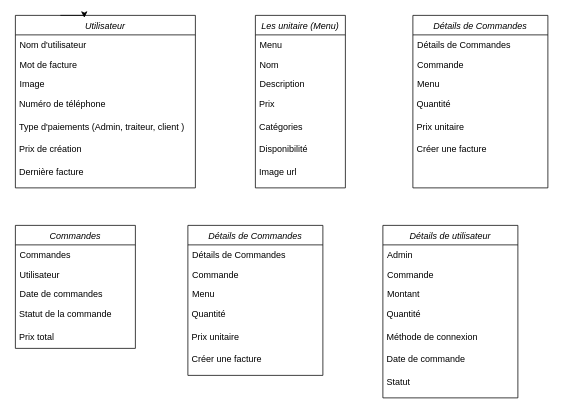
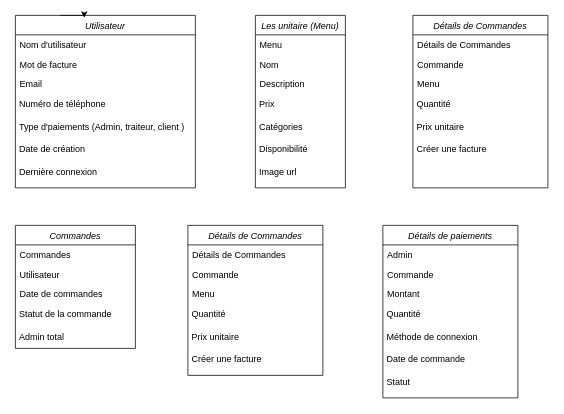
  <mxCell id="0" />
  <mxCell id="1" parent="0" />
  <mxCell id="2" value="Utilisateur" style="swimlane;fontStyle=2;align=center;verticalAlign=top;childLayout=stackLayout;horizontal=1;startSize=26;horizontalStack=0;resizeParent=1;resizeLast=0;collapsible=1;marginBottom=0;rounded=0;shadow=0;strokeWidth=1;" parent="1" vertex="1"><mxGeometry x="20" y="20" width="240" height="230" as="geometry"><mxRectangle x="230" y="140" width="160" height="26" as="alternateBounds" /></mxGeometry></mxCell>
  <mxCell id="3" value="Nom d'utilisateur" style="text;align=left;verticalAlign=top;spacingLeft=4;spacingRight=4;overflow=hidden;rotatable=0;points=[[0,0.5],[1,0.5]];portConstraint=eastwest;" parent="2" vertex="1"><mxGeometry y="26" width="240" height="26" as="geometry" /></mxCell>
  <mxCell id="4" value="Mot de facture&#10;" style="text;align=left;verticalAlign=top;spacingLeft=4;spacingRight=4;overflow=hidden;rotatable=0;points=[[0,0.5],[1,0.5]];portConstraint=eastwest;rounded=0;shadow=0;html=0;" parent="2" vertex="1"><mxGeometry y="52" width="240" height="26" as="geometry" /></mxCell>
- <mxCell id="5" value="Image &#10;" style="text;align=left;verticalAlign=top;spacingLeft=4;spacingRight=4;overflow=hidden;rotatable=0;points=[[0,0.5],[1,0.5]];portConstraint=eastwest;rounded=0;shadow=0;html=0;" parent="2" vertex="1"><mxGeometry y="78" width="240" height="26" as="geometry" /></mxCell>
+ <mxCell id="5" value="Email &#10;" style="text;align=left;verticalAlign=top;spacingLeft=4;spacingRight=4;overflow=hidden;rotatable=0;points=[[0,0.5],[1,0.5]];portConstraint=eastwest;rounded=0;shadow=0;html=0;" parent="2" vertex="1"><mxGeometry y="78" width="240" height="26" as="geometry" /></mxCell>
  <mxCell id="6" value="&amp;nbsp;Numéro de téléphone" style="text;html=1;align=left;verticalAlign=middle;resizable=0;points=[];autosize=1;strokeColor=none;fillColor=none;" vertex="1" parent="2"><mxGeometry y="104" width="240" height="30" as="geometry" /></mxCell>
  <mxCell id="7" value="&amp;nbsp;Type d'paiements (Admin, traiteur, client )" style="text;html=1;align=left;verticalAlign=middle;resizable=0;points=[];autosize=1;strokeColor=none;fillColor=none;" vertex="1" parent="2"><mxGeometry y="134" width="240" height="30" as="geometry" /></mxCell>
- <mxCell id="8" value="&amp;nbsp;Prix de création" style="text;html=1;align=left;verticalAlign=middle;resizable=0;points=[];autosize=1;strokeColor=none;fillColor=none;" vertex="1" parent="2"><mxGeometry y="164" width="240" height="30" as="geometry" /></mxCell>
- <mxCell id="9" value="&amp;nbsp;Dernière facture" style="text;html=1;align=left;verticalAlign=middle;resizable=0;points=[];autosize=1;strokeColor=none;fillColor=none;" vertex="1" parent="2"><mxGeometry y="194" width="240" height="30" as="geometry" /></mxCell>
+ <mxCell id="8" value="&amp;nbsp;Date de création" style="text;html=1;align=left;verticalAlign=middle;resizable=0;points=[];autosize=1;strokeColor=none;fillColor=none;" vertex="1" parent="2"><mxGeometry y="164" width="240" height="30" as="geometry" /></mxCell>
+ <mxCell id="9" value="&amp;nbsp;Dernière connexion" style="text;html=1;align=left;verticalAlign=middle;resizable=0;points=[];autosize=1;strokeColor=none;fillColor=none;" vertex="1" parent="2"><mxGeometry y="194" width="240" height="30" as="geometry" /></mxCell>
  <mxCell id="10" style="edgeStyle=orthogonalEdgeStyle;rounded=0;orthogonalLoop=1;jettySize=auto;html=1;exitX=0.25;exitY=0;exitDx=0;exitDy=0;entryX=0.383;entryY=0.014;entryDx=0;entryDy=0;entryPerimeter=0;" edge="1" parent="1" source="2" target="2"><mxGeometry relative="1" as="geometry" /></mxCell>
  <mxCell id="11" value="Les unitaire (Menu)" style="swimlane;fontStyle=2;align=center;verticalAlign=top;childLayout=stackLayout;horizontal=1;startSize=26;horizontalStack=0;resizeParent=1;resizeLast=0;collapsible=1;marginBottom=0;rounded=0;shadow=0;strokeWidth=1;" vertex="1" parent="1"><mxGeometry x="340" y="20" width="120" height="230" as="geometry"><mxRectangle x="230" y="140" width="160" height="26" as="alternateBounds" /></mxGeometry></mxCell>
  <mxCell id="12" value="Menu" style="text;align=left;verticalAlign=top;spacingLeft=4;spacingRight=4;overflow=hidden;rotatable=0;points=[[0,0.5],[1,0.5]];portConstraint=eastwest;" vertex="1" parent="11"><mxGeometry y="26" width="120" height="26" as="geometry" /></mxCell>
  <mxCell id="13" value="Nom" style="text;align=left;verticalAlign=top;spacingLeft=4;spacingRight=4;overflow=hidden;rotatable=0;points=[[0,0.5],[1,0.5]];portConstraint=eastwest;rounded=0;shadow=0;html=0;" vertex="1" parent="11"><mxGeometry y="52" width="120" height="26" as="geometry" /></mxCell>
  <mxCell id="14" value="Description" style="text;align=left;verticalAlign=top;spacingLeft=4;spacingRight=4;overflow=hidden;rotatable=0;points=[[0,0.5],[1,0.5]];portConstraint=eastwest;rounded=0;shadow=0;html=0;" vertex="1" parent="11"><mxGeometry y="78" width="120" height="26" as="geometry" /></mxCell>
  <mxCell id="15" value="&amp;nbsp;Prix" style="text;html=1;align=left;verticalAlign=middle;resizable=0;points=[];autosize=1;strokeColor=none;fillColor=none;" vertex="1" parent="11"><mxGeometry y="104" width="120" height="30" as="geometry" /></mxCell>
  <mxCell id="16" value="&amp;nbsp;Catégories" style="text;html=1;align=left;verticalAlign=middle;resizable=0;points=[];autosize=1;strokeColor=none;fillColor=none;" vertex="1" parent="11"><mxGeometry y="134" width="120" height="30" as="geometry" /></mxCell>
  <mxCell id="17" value="&amp;nbsp;Disponibilité" style="text;html=1;align=left;verticalAlign=middle;resizable=0;points=[];autosize=1;strokeColor=none;fillColor=none;" vertex="1" parent="11"><mxGeometry y="164" width="120" height="30" as="geometry" /></mxCell>
  <mxCell id="18" value="&amp;nbsp;Image url" style="text;html=1;align=left;verticalAlign=middle;resizable=0;points=[];autosize=1;strokeColor=none;fillColor=none;" vertex="1" parent="11"><mxGeometry y="194" width="120" height="30" as="geometry" /></mxCell>
  <mxCell id="19" value="Commandes" style="swimlane;fontStyle=2;align=center;verticalAlign=top;childLayout=stackLayout;horizontal=1;startSize=26;horizontalStack=0;resizeParent=1;resizeLast=0;collapsible=1;marginBottom=0;rounded=0;shadow=0;strokeWidth=1;" vertex="1" parent="1"><mxGeometry x="20" y="300" width="160" height="164" as="geometry"><mxRectangle x="230" y="140" width="160" height="26" as="alternateBounds" /></mxGeometry></mxCell>
  <mxCell id="20" value="Commandes" style="text;align=left;verticalAlign=top;spacingLeft=4;spacingRight=4;overflow=hidden;rotatable=0;points=[[0,0.5],[1,0.5]];portConstraint=eastwest;" vertex="1" parent="19"><mxGeometry y="26" width="160" height="26" as="geometry" /></mxCell>
  <mxCell id="21" value="Utilisateur" style="text;align=left;verticalAlign=top;spacingLeft=4;spacingRight=4;overflow=hidden;rotatable=0;points=[[0,0.5],[1,0.5]];portConstraint=eastwest;rounded=0;shadow=0;html=0;" vertex="1" parent="19"><mxGeometry y="52" width="160" height="26" as="geometry" /></mxCell>
  <mxCell id="22" value="Date de commandes" style="text;align=left;verticalAlign=top;spacingLeft=4;spacingRight=4;overflow=hidden;rotatable=0;points=[[0,0.5],[1,0.5]];portConstraint=eastwest;rounded=0;shadow=0;html=0;" vertex="1" parent="19"><mxGeometry y="78" width="160" height="26" as="geometry" /></mxCell>
  <mxCell id="23" value="&amp;nbsp;Statut de la commande" style="text;html=1;align=left;verticalAlign=middle;resizable=0;points=[];autosize=1;strokeColor=none;fillColor=none;" vertex="1" parent="19"><mxGeometry y="104" width="160" height="30" as="geometry" /></mxCell>
- <mxCell id="24" value="&amp;nbsp;Prix total" style="text;html=1;align=left;verticalAlign=middle;resizable=0;points=[];autosize=1;strokeColor=none;fillColor=none;" vertex="1" parent="19"><mxGeometry y="134" width="160" height="30" as="geometry" /></mxCell>
+ <mxCell id="24" value="&amp;nbsp;Admin total" style="text;html=1;align=left;verticalAlign=middle;resizable=0;points=[];autosize=1;strokeColor=none;fillColor=none;" vertex="1" parent="19"><mxGeometry y="134" width="160" height="30" as="geometry" /></mxCell>
  <mxCell id="25" value="Détails de Commandes" style="swimlane;fontStyle=2;align=center;verticalAlign=top;childLayout=stackLayout;horizontal=1;startSize=26;horizontalStack=0;resizeParent=1;resizeLast=0;collapsible=1;marginBottom=0;rounded=0;shadow=0;strokeWidth=1;" vertex="1" parent="1"><mxGeometry x="250" y="300" width="180" height="200" as="geometry"><mxRectangle x="230" y="140" width="160" height="26" as="alternateBounds" /></mxGeometry></mxCell>
  <mxCell id="26" value="Détails de Commandes" style="text;align=left;verticalAlign=top;spacingLeft=4;spacingRight=4;overflow=hidden;rotatable=0;points=[[0,0.5],[1,0.5]];portConstraint=eastwest;" vertex="1" parent="25"><mxGeometry y="26" width="180" height="26" as="geometry" /></mxCell>
  <mxCell id="27" value="Commande" style="text;align=left;verticalAlign=top;spacingLeft=4;spacingRight=4;overflow=hidden;rotatable=0;points=[[0,0.5],[1,0.5]];portConstraint=eastwest;rounded=0;shadow=0;html=0;" vertex="1" parent="25"><mxGeometry y="52" width="180" height="26" as="geometry" /></mxCell>
  <mxCell id="28" value="Menu" style="text;align=left;verticalAlign=top;spacingLeft=4;spacingRight=4;overflow=hidden;rotatable=0;points=[[0,0.5],[1,0.5]];portConstraint=eastwest;rounded=0;shadow=0;html=0;" vertex="1" parent="25"><mxGeometry y="78" width="180" height="26" as="geometry" /></mxCell>
  <mxCell id="29" value="&amp;nbsp;Quantité" style="text;html=1;align=left;verticalAlign=middle;resizable=0;points=[];autosize=1;strokeColor=none;fillColor=none;" vertex="1" parent="25"><mxGeometry y="104" width="180" height="30" as="geometry" /></mxCell>
  <mxCell id="30" value="&amp;nbsp;Prix unitaire" style="text;html=1;align=left;verticalAlign=middle;resizable=0;points=[];autosize=1;strokeColor=none;fillColor=none;" vertex="1" parent="25"><mxGeometry y="134" width="180" height="30" as="geometry" /></mxCell>
  <mxCell id="31" value="&amp;nbsp;Créer une facture" style="text;html=1;align=left;verticalAlign=middle;resizable=0;points=[];autosize=1;strokeColor=none;fillColor=none;" vertex="1" parent="25"><mxGeometry y="164" width="180" height="30" as="geometry" /></mxCell>
  <mxCell id="32" value="Détails de Commandes" style="swimlane;fontStyle=2;align=center;verticalAlign=top;childLayout=stackLayout;horizontal=1;startSize=26;horizontalStack=0;resizeParent=1;resizeLast=0;collapsible=1;marginBottom=0;rounded=0;shadow=0;strokeWidth=1;" vertex="1" parent="1"><mxGeometry x="550" y="20" width="180" height="230" as="geometry"><mxRectangle x="230" y="140" width="160" height="26" as="alternateBounds" /></mxGeometry></mxCell>
  <mxCell id="33" value="Détails de Commandes" style="text;align=left;verticalAlign=top;spacingLeft=4;spacingRight=4;overflow=hidden;rotatable=0;points=[[0,0.5],[1,0.5]];portConstraint=eastwest;" vertex="1" parent="32"><mxGeometry y="26" width="180" height="26" as="geometry" /></mxCell>
  <mxCell id="34" value="Commande" style="text;align=left;verticalAlign=top;spacingLeft=4;spacingRight=4;overflow=hidden;rotatable=0;points=[[0,0.5],[1,0.5]];portConstraint=eastwest;rounded=0;shadow=0;html=0;" vertex="1" parent="32"><mxGeometry y="52" width="180" height="26" as="geometry" /></mxCell>
  <mxCell id="35" value="Menu" style="text;align=left;verticalAlign=top;spacingLeft=4;spacingRight=4;overflow=hidden;rotatable=0;points=[[0,0.5],[1,0.5]];portConstraint=eastwest;rounded=0;shadow=0;html=0;" vertex="1" parent="32"><mxGeometry y="78" width="180" height="26" as="geometry" /></mxCell>
  <mxCell id="36" value="&amp;nbsp;Quantité" style="text;html=1;align=left;verticalAlign=middle;resizable=0;points=[];autosize=1;strokeColor=none;fillColor=none;" vertex="1" parent="32"><mxGeometry y="104" width="180" height="30" as="geometry" /></mxCell>
  <mxCell id="37" value="&amp;nbsp;Prix unitaire" style="text;html=1;align=left;verticalAlign=middle;resizable=0;points=[];autosize=1;strokeColor=none;fillColor=none;" vertex="1" parent="32"><mxGeometry y="134" width="180" height="30" as="geometry" /></mxCell>
  <mxCell id="38" value="&amp;nbsp;Créer une facture" style="text;html=1;align=left;verticalAlign=middle;resizable=0;points=[];autosize=1;strokeColor=none;fillColor=none;" vertex="1" parent="32"><mxGeometry y="164" width="180" height="30" as="geometry" /></mxCell>
- <mxCell id="39" value="Détails de utilisateur" style="swimlane;fontStyle=2;align=center;verticalAlign=top;childLayout=stackLayout;horizontal=1;startSize=26;horizontalStack=0;resizeParent=1;resizeLast=0;collapsible=1;marginBottom=0;rounded=0;shadow=0;strokeWidth=1;" vertex="1" parent="1"><mxGeometry x="510" y="300" width="180" height="230" as="geometry"><mxRectangle x="230" y="140" width="160" height="26" as="alternateBounds" /></mxGeometry></mxCell>
+ <mxCell id="39" value="Détails de paiements" style="swimlane;fontStyle=2;align=center;verticalAlign=top;childLayout=stackLayout;horizontal=1;startSize=26;horizontalStack=0;resizeParent=1;resizeLast=0;collapsible=1;marginBottom=0;rounded=0;shadow=0;strokeWidth=1;" vertex="1" parent="1"><mxGeometry x="510" y="300" width="180" height="230" as="geometry"><mxRectangle x="230" y="140" width="160" height="26" as="alternateBounds" /></mxGeometry></mxCell>
  <mxCell id="40" value="Admin" style="text;align=left;verticalAlign=top;spacingLeft=4;spacingRight=4;overflow=hidden;rotatable=0;points=[[0,0.5],[1,0.5]];portConstraint=eastwest;" vertex="1" parent="39"><mxGeometry y="26" width="180" height="26" as="geometry" /></mxCell>
  <mxCell id="41" value="Commande" style="text;align=left;verticalAlign=top;spacingLeft=4;spacingRight=4;overflow=hidden;rotatable=0;points=[[0,0.5],[1,0.5]];portConstraint=eastwest;rounded=0;shadow=0;html=0;" vertex="1" parent="39"><mxGeometry y="52" width="180" height="26" as="geometry" /></mxCell>
  <mxCell id="42" value="Montant" style="text;align=left;verticalAlign=top;spacingLeft=4;spacingRight=4;overflow=hidden;rotatable=0;points=[[0,0.5],[1,0.5]];portConstraint=eastwest;rounded=0;shadow=0;html=0;" vertex="1" parent="39"><mxGeometry y="78" width="180" height="26" as="geometry" /></mxCell>
  <mxCell id="43" value="&amp;nbsp;Quantité" style="text;html=1;align=left;verticalAlign=middle;resizable=0;points=[];autosize=1;strokeColor=none;fillColor=none;" vertex="1" parent="39"><mxGeometry y="104" width="180" height="30" as="geometry" /></mxCell>
  <mxCell id="44" value="&amp;nbsp;Méthode de connexion" style="text;html=1;align=left;verticalAlign=middle;resizable=0;points=[];autosize=1;strokeColor=none;fillColor=none;" vertex="1" parent="39"><mxGeometry y="134" width="180" height="30" as="geometry" /></mxCell>
  <mxCell id="45" value="&amp;nbsp;Date de commande" style="text;html=1;align=left;verticalAlign=middle;resizable=0;points=[];autosize=1;strokeColor=none;fillColor=none;" vertex="1" parent="39"><mxGeometry y="164" width="180" height="30" as="geometry" /></mxCell>
  <mxCell id="46" value="&amp;nbsp;Statut" style="text;html=1;align=left;verticalAlign=middle;resizable=0;points=[];autosize=1;strokeColor=none;fillColor=none;" vertex="1" parent="39"><mxGeometry y="194" width="180" height="30" as="geometry" /></mxCell>
